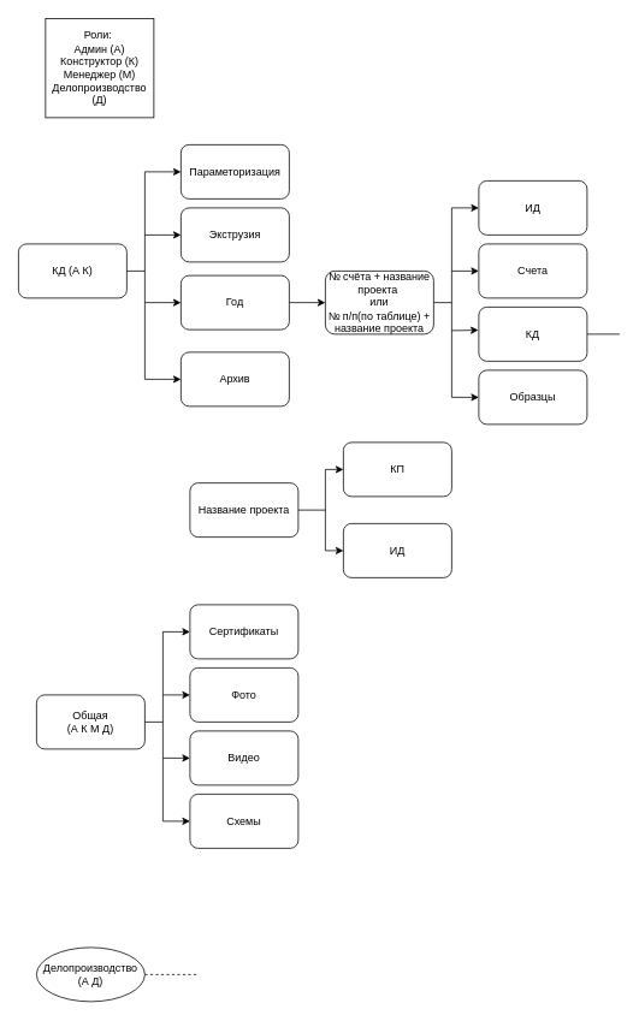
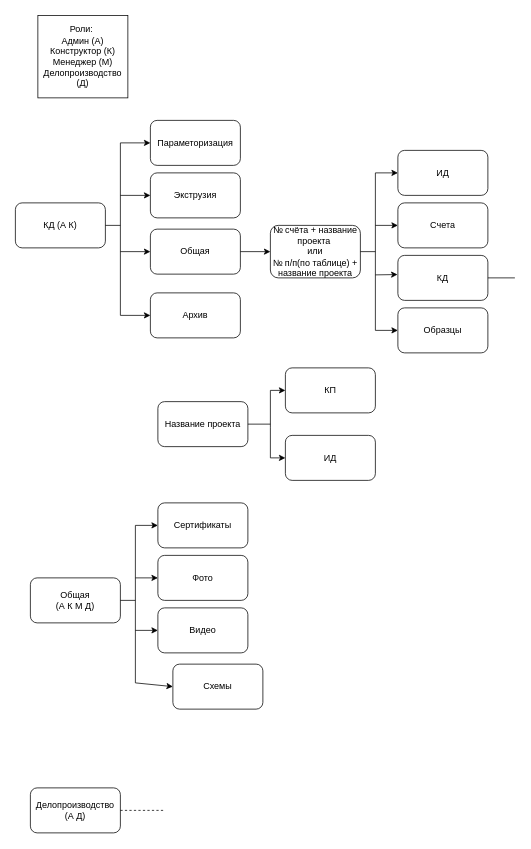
  <mxCell id="0" />
  <mxCell id="1" parent="0" />
  <mxCell id="2" value="Роли:&amp;nbsp;&lt;br&gt;Админ (А)&lt;br&gt;Конструктор (К)&lt;br&gt;Менеджер (М)&lt;br&gt;Делопроизводство (Д)" style="rounded=0;whiteSpace=wrap;html=1;" vertex="1" parent="1"><mxGeometry x="50" y="20" width="120" height="110" as="geometry" /></mxCell>
  <mxCell id="3" value="Общая&lt;br&gt;(А К М Д)" style="rounded=1;whiteSpace=wrap;html=1;" vertex="1" parent="1"><mxGeometry x="40" y="770" width="120" height="60" as="geometry" /></mxCell>
  <mxCell id="4" value="КД (А К)" style="rounded=1;whiteSpace=wrap;html=1;" vertex="1" parent="1"><mxGeometry x="20" y="270" width="120" height="60" as="geometry" /></mxCell>
  <mxCell id="5" value="Название проекта" style="rounded=1;whiteSpace=wrap;html=1;" vertex="1" parent="1"><mxGeometry x="210" y="535" width="120" height="60" as="geometry" /></mxCell>
  <mxCell id="6" value="" style="endArrow=none;html=1;rounded=0;exitX=1;exitY=0.5;exitDx=0;exitDy=0;" edge="1" parent="1" source="5"><mxGeometry width="50" height="50" relative="1" as="geometry"><mxPoint x="460" y="660" as="sourcePoint" /><mxPoint x="360" y="565" as="targetPoint" /></mxGeometry></mxCell>
  <mxCell id="7" value="КП" style="rounded=1;whiteSpace=wrap;html=1;" vertex="1" parent="1"><mxGeometry x="380" y="490" width="120" height="60" as="geometry" /></mxCell>
  <mxCell id="8" value="ИД" style="rounded=1;whiteSpace=wrap;html=1;" vertex="1" parent="1"><mxGeometry x="380" y="580" width="120" height="60" as="geometry" /></mxCell>
  <mxCell id="9" value="" style="endArrow=none;html=1;rounded=0;" edge="1" parent="1"><mxGeometry width="50" height="50" relative="1" as="geometry"><mxPoint x="360" y="610" as="sourcePoint" /><mxPoint x="360" y="520" as="targetPoint" /><Array as="points"><mxPoint x="360" y="570" /></Array></mxGeometry></mxCell>
  <mxCell id="10" value="" style="endArrow=classic;html=1;rounded=0;entryX=0;entryY=0.5;entryDx=0;entryDy=0;" edge="1" parent="1" target="7"><mxGeometry width="50" height="50" relative="1" as="geometry"><mxPoint x="360" y="520" as="sourcePoint" /><mxPoint x="460" y="530" as="targetPoint" /></mxGeometry></mxCell>
  <mxCell id="11" value="" style="endArrow=classic;html=1;rounded=0;entryX=0;entryY=0.5;entryDx=0;entryDy=0;" edge="1" parent="1" target="8"><mxGeometry width="50" height="50" relative="1" as="geometry"><mxPoint x="360" y="610" as="sourcePoint" /><mxPoint x="460" y="530" as="targetPoint" /></mxGeometry></mxCell>
  <mxCell id="12" value="№ счёта + название проекта&amp;nbsp;&lt;br&gt;или&lt;br&gt;№ п/п(по таблице) + название проекта" style="rounded=1;whiteSpace=wrap;html=1;" vertex="1" parent="1"><mxGeometry x="360" y="300" width="120" height="70" as="geometry" /></mxCell>
  <mxCell id="13" value="ИД" style="rounded=1;whiteSpace=wrap;html=1;" vertex="1" parent="1"><mxGeometry x="530" y="200" width="120" height="60" as="geometry" /></mxCell>
  <mxCell id="14" value="Счета" style="rounded=1;whiteSpace=wrap;html=1;" vertex="1" parent="1"><mxGeometry x="530" y="270" width="120" height="60" as="geometry" /></mxCell>
  <mxCell id="15" value="КД" style="rounded=1;whiteSpace=wrap;html=1;" vertex="1" parent="1"><mxGeometry x="530" y="340" width="120" height="60" as="geometry" /></mxCell>
  <mxCell id="16" value="Образцы" style="rounded=1;whiteSpace=wrap;html=1;" vertex="1" parent="1"><mxGeometry x="530" y="410" width="120" height="60" as="geometry" /></mxCell>
  <mxCell id="17" value="" style="endArrow=none;html=1;rounded=0;" edge="1" parent="1"><mxGeometry width="50" height="50" relative="1" as="geometry"><mxPoint x="500" y="440" as="sourcePoint" /><mxPoint x="500" y="230" as="targetPoint" /></mxGeometry></mxCell>
  <mxCell id="18" value="" style="endArrow=classic;html=1;rounded=0;entryX=0;entryY=0.5;entryDx=0;entryDy=0;" edge="1" parent="1" target="13"><mxGeometry width="50" height="50" relative="1" as="geometry"><mxPoint x="500" y="230" as="sourcePoint" /><mxPoint x="470" y="330" as="targetPoint" /></mxGeometry></mxCell>
  <mxCell id="19" value="" style="endArrow=classic;html=1;rounded=0;entryX=0;entryY=0.5;entryDx=0;entryDy=0;" edge="1" parent="1" target="14"><mxGeometry width="50" height="50" relative="1" as="geometry"><mxPoint x="500" y="300" as="sourcePoint" /><mxPoint x="540" y="240" as="targetPoint" /></mxGeometry></mxCell>
  <mxCell id="20" value="" style="endArrow=classic;html=1;rounded=0;entryX=-0.004;entryY=0.426;entryDx=0;entryDy=0;entryPerimeter=0;" edge="1" parent="1" target="15"><mxGeometry width="50" height="50" relative="1" as="geometry"><mxPoint x="500" y="366" as="sourcePoint" /><mxPoint x="550" y="250" as="targetPoint" /></mxGeometry></mxCell>
  <mxCell id="21" value="" style="endArrow=classic;html=1;rounded=0;entryX=0;entryY=0.5;entryDx=0;entryDy=0;" edge="1" parent="1" target="16"><mxGeometry width="50" height="50" relative="1" as="geometry"><mxPoint x="500" y="440" as="sourcePoint" /><mxPoint x="560" y="260" as="targetPoint" /></mxGeometry></mxCell>
  <mxCell id="22" value="" style="endArrow=none;html=1;rounded=0;exitX=1;exitY=0.5;exitDx=0;exitDy=0;" edge="1" parent="1" source="15"><mxGeometry width="50" height="50" relative="1" as="geometry"><mxPoint x="516" y="360" as="sourcePoint" /><mxPoint x="686" y="370" as="targetPoint" /></mxGeometry></mxCell>
  <mxCell id="23" value="Сертификаты" style="rounded=1;whiteSpace=wrap;html=1;" vertex="1" parent="1"><mxGeometry x="210" y="670" width="120" height="60" as="geometry" /></mxCell>
  <mxCell id="24" value="Фото" style="rounded=1;whiteSpace=wrap;html=1;" vertex="1" parent="1"><mxGeometry x="210" y="740" width="120" height="60" as="geometry" /></mxCell>
  <mxCell id="25" value="Видео" style="rounded=1;whiteSpace=wrap;html=1;" vertex="1" parent="1"><mxGeometry x="210" y="810" width="120" height="60" as="geometry" /></mxCell>
- <mxCell id="26" value="Схемы" style="rounded=1;whiteSpace=wrap;html=1;" vertex="1" parent="1"><mxGeometry x="210" y="880" width="120" height="60" as="geometry" /></mxCell>
+ <mxCell id="26" value="Схемы" style="rounded=1;whiteSpace=wrap;html=1;" vertex="1" parent="1"><mxGeometry x="230" y="885" width="120" height="60" as="geometry" /></mxCell>
  <mxCell id="27" value="" style="endArrow=none;html=1;rounded=0;" edge="1" parent="1"><mxGeometry width="50" height="50" relative="1" as="geometry"><mxPoint x="180" y="910" as="sourcePoint" /><mxPoint x="180" y="700" as="targetPoint" /></mxGeometry></mxCell>
  <mxCell id="28" value="" style="endArrow=classic;html=1;rounded=0;entryX=0;entryY=0.5;entryDx=0;entryDy=0;" edge="1" parent="1" target="23"><mxGeometry width="50" height="50" relative="1" as="geometry"><mxPoint x="180" y="700" as="sourcePoint" /><mxPoint x="420" y="820" as="targetPoint" /></mxGeometry></mxCell>
  <mxCell id="29" value="" style="endArrow=classic;html=1;rounded=0;entryX=0;entryY=0.5;entryDx=0;entryDy=0;" edge="1" parent="1" target="24"><mxGeometry width="50" height="50" relative="1" as="geometry"><mxPoint x="180" y="770" as="sourcePoint" /><mxPoint x="420" y="820" as="targetPoint" /></mxGeometry></mxCell>
  <mxCell id="30" value="" style="endArrow=classic;html=1;rounded=0;entryX=0;entryY=0.5;entryDx=0;entryDy=0;" edge="1" parent="1" target="25"><mxGeometry width="50" height="50" relative="1" as="geometry"><mxPoint x="180" y="840" as="sourcePoint" /><mxPoint x="420" y="820" as="targetPoint" /></mxGeometry></mxCell>
  <mxCell id="31" value="" style="endArrow=classic;html=1;rounded=0;entryX=0;entryY=0.5;entryDx=0;entryDy=0;" edge="1" parent="1" target="26"><mxGeometry width="50" height="50" relative="1" as="geometry"><mxPoint x="180" y="910" as="sourcePoint" /><mxPoint x="420" y="820" as="targetPoint" /></mxGeometry></mxCell>
  <mxCell id="32" value="" style="endArrow=none;html=1;rounded=0;exitX=1;exitY=0.5;exitDx=0;exitDy=0;" edge="1" parent="1" source="3"><mxGeometry width="50" height="50" relative="1" as="geometry"><mxPoint x="370" y="870" as="sourcePoint" /><mxPoint x="180" y="800" as="targetPoint" /></mxGeometry></mxCell>
  <mxCell id="33" value="Параметоризация" style="rounded=1;whiteSpace=wrap;html=1;" vertex="1" parent="1"><mxGeometry x="200" y="160" width="120" height="60" as="geometry" /></mxCell>
  <mxCell id="34" value="Экструзия" style="rounded=1;whiteSpace=wrap;html=1;" vertex="1" parent="1"><mxGeometry x="200" y="230" width="120" height="60" as="geometry" /></mxCell>
  <mxCell id="35" value="Архив" style="rounded=1;whiteSpace=wrap;html=1;" vertex="1" parent="1"><mxGeometry x="200" y="390" width="120" height="60" as="geometry" /></mxCell>
- <mxCell id="36" value="Год" style="rounded=1;whiteSpace=wrap;html=1;" vertex="1" parent="1"><mxGeometry x="200" y="305" width="120" height="60" as="geometry" /></mxCell>
+ <mxCell id="36" value="Общая" style="rounded=1;whiteSpace=wrap;html=1;" vertex="1" parent="1"><mxGeometry x="200" y="305" width="120" height="60" as="geometry" /></mxCell>
  <mxCell id="37" value="" style="endArrow=none;html=1;rounded=0;" edge="1" parent="1"><mxGeometry width="50" height="50" relative="1" as="geometry"><mxPoint x="160" y="420" as="sourcePoint" /><mxPoint x="160" y="190" as="targetPoint" /></mxGeometry></mxCell>
  <mxCell id="38" value="" style="endArrow=none;html=1;rounded=0;entryX=1;entryY=0.5;entryDx=0;entryDy=0;" edge="1" parent="1" target="4"><mxGeometry width="50" height="50" relative="1" as="geometry"><mxPoint x="160" y="300" as="sourcePoint" /><mxPoint x="130" y="195" as="targetPoint" /></mxGeometry></mxCell>
  <mxCell id="39" value="" style="endArrow=classic;html=1;rounded=0;entryX=0;entryY=0.5;entryDx=0;entryDy=0;" edge="1" parent="1" target="33"><mxGeometry width="50" height="50" relative="1" as="geometry"><mxPoint x="160" y="190" as="sourcePoint" /><mxPoint x="420" y="310" as="targetPoint" /></mxGeometry></mxCell>
  <mxCell id="40" value="" style="endArrow=classic;html=1;rounded=0;entryX=0;entryY=0.5;entryDx=0;entryDy=0;" edge="1" parent="1" target="34"><mxGeometry width="50" height="50" relative="1" as="geometry"><mxPoint x="160" y="260" as="sourcePoint" /><mxPoint x="210" y="200" as="targetPoint" /></mxGeometry></mxCell>
  <mxCell id="41" value="" style="endArrow=classic;html=1;rounded=0;entryX=0;entryY=0.5;entryDx=0;entryDy=0;" edge="1" parent="1" target="36"><mxGeometry width="50" height="50" relative="1" as="geometry"><mxPoint x="160" y="335" as="sourcePoint" /><mxPoint x="210" y="270" as="targetPoint" /></mxGeometry></mxCell>
  <mxCell id="42" value="" style="endArrow=classic;html=1;rounded=0;entryX=0;entryY=0.5;entryDx=0;entryDy=0;" edge="1" parent="1" target="35"><mxGeometry width="50" height="50" relative="1" as="geometry"><mxPoint x="160" y="420" as="sourcePoint" /><mxPoint x="220" y="280" as="targetPoint" /></mxGeometry></mxCell>
  <mxCell id="43" value="" style="endArrow=classic;html=1;rounded=0;entryX=0;entryY=0.5;entryDx=0;entryDy=0;exitX=1;exitY=0.5;exitDx=0;exitDy=0;" edge="1" parent="1" source="36" target="12"><mxGeometry width="50" height="50" relative="1" as="geometry"><mxPoint x="190" y="290" as="sourcePoint" /><mxPoint x="230" y="290" as="targetPoint" /></mxGeometry></mxCell>
  <mxCell id="44" value="" style="endArrow=none;html=1;rounded=0;exitX=1;exitY=0.5;exitDx=0;exitDy=0;" edge="1" parent="1" source="12"><mxGeometry width="50" height="50" relative="1" as="geometry"><mxPoint x="370" y="360" as="sourcePoint" /><mxPoint x="500" y="335" as="targetPoint" /></mxGeometry></mxCell>
- <mxCell id="45" value="Делопроизводство&lt;br&gt;(А Д)" style="ellipse;whiteSpace=wrap;html=1;" vertex="1" parent="1"><mxGeometry x="40" y="1050" width="120" height="60" as="geometry" /></mxCell>
+ <mxCell id="45" value="Делопроизводство&lt;br&gt;(А Д)" style="rounded=1;whiteSpace=wrap;html=1;" vertex="1" parent="1"><mxGeometry x="40" y="1050" width="120" height="60" as="geometry" /></mxCell>
  <mxCell id="46" value="" style="endArrow=none;dashed=1;html=1;rounded=0;exitX=1;exitY=0.5;exitDx=0;exitDy=0;" edge="1" parent="1" source="45"><mxGeometry width="50" height="50" relative="1" as="geometry"><mxPoint x="350" y="1070" as="sourcePoint" /><mxPoint x="220" y="1080" as="targetPoint" /></mxGeometry></mxCell>
